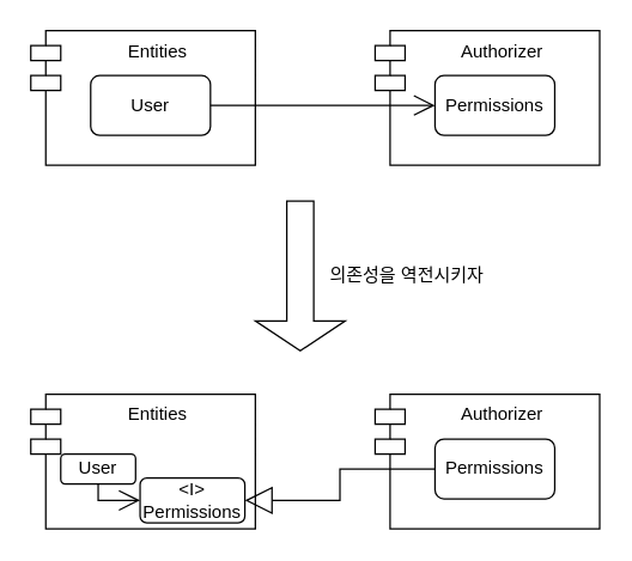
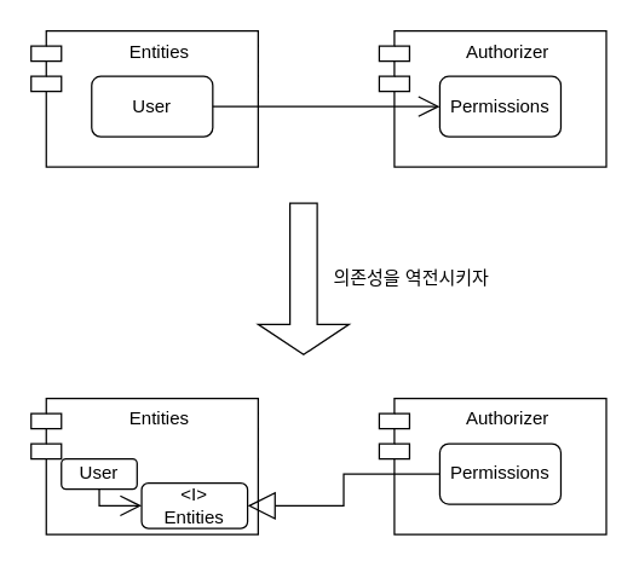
  <mxCell id="0" />
  <mxCell id="1" parent="0" />
  <mxCell id="2" value="Entities" style="shape=module;align=left;spacingLeft=20;align=center;verticalAlign=top;" vertex="1" parent="1"><mxGeometry x="20" y="20" width="150" height="90" as="geometry" /></mxCell>
  <mxCell id="3" value="User" style="rounded=1;whiteSpace=wrap;html=1;" vertex="1" parent="1"><mxGeometry x="60" y="50" width="80" height="40" as="geometry" /></mxCell>
  <mxCell id="4" value="Authorizer" style="shape=module;align=left;spacingLeft=20;align=center;verticalAlign=top;" vertex="1" parent="1"><mxGeometry x="250" y="20" width="150" height="90" as="geometry" /></mxCell>
  <mxCell id="5" value="Permissions" style="rounded=1;whiteSpace=wrap;html=1;" vertex="1" parent="1"><mxGeometry x="290" y="50" width="80" height="40" as="geometry" /></mxCell>
  <mxCell id="6" value="Entities" style="shape=module;align=left;spacingLeft=20;align=center;verticalAlign=top;" vertex="1" parent="1"><mxGeometry x="20" y="263" width="150" height="90" as="geometry" /></mxCell>
  <mxCell id="7" value="User" style="rounded=1;whiteSpace=wrap;html=1;" vertex="1" parent="1"><mxGeometry x="40" y="303" width="50" height="20" as="geometry" /></mxCell>
  <mxCell id="8" value="Authorizer" style="shape=module;align=left;spacingLeft=20;align=center;verticalAlign=top;" vertex="1" parent="1"><mxGeometry x="250" y="263" width="150" height="90" as="geometry" /></mxCell>
  <mxCell id="9" value="Permissions" style="rounded=1;whiteSpace=wrap;html=1;" vertex="1" parent="1"><mxGeometry x="290" y="293" width="80" height="40" as="geometry" /></mxCell>
- <mxCell id="10" value="&amp;lt;I&amp;gt;&lt;br&gt;Permissions" style="rounded=1;whiteSpace=wrap;html=1;" vertex="1" parent="1"><mxGeometry x="93" y="319" width="70" height="30" as="geometry" /></mxCell>
+ <mxCell id="10" value="&amp;lt;I&amp;gt;&lt;br&gt;Entities" style="rounded=1;whiteSpace=wrap;html=1;" vertex="1" parent="1"><mxGeometry x="93" y="319" width="70" height="30" as="geometry" /></mxCell>
  <mxCell id="11" value="" style="endArrow=open;endFill=1;endSize=12;html=1;rounded=0;edgeStyle=orthogonalEdgeStyle;exitX=0.5;exitY=1;exitDx=0;exitDy=0;entryX=0;entryY=0.5;entryDx=0;entryDy=0;" edge="1" parent="1" source="7" target="10"><mxGeometry width="160" relative="1" as="geometry"><mxPoint x="120" y="273" as="sourcePoint" /><mxPoint x="280" y="273" as="targetPoint" /></mxGeometry></mxCell>
  <mxCell id="12" value="" style="endArrow=block;endSize=16;endFill=0;html=1;rounded=0;edgeStyle=orthogonalEdgeStyle;entryX=1;entryY=0.5;entryDx=0;entryDy=0;exitX=0;exitY=0.5;exitDx=0;exitDy=0;" edge="1" parent="1" source="9" target="10"><mxGeometry width="160" relative="1" as="geometry"><mxPoint x="120" y="273" as="sourcePoint" /><mxPoint x="280" y="273" as="targetPoint" /></mxGeometry></mxCell>
  <mxCell id="13" value="" style="shape=singleArrow;direction=south;whiteSpace=wrap;html=1;" vertex="1" parent="1"><mxGeometry x="170" y="134" width="60" height="100" as="geometry" /></mxCell>
  <mxCell id="14" value="의존성을 역전시키자" style="text;html=1;align=center;verticalAlign=middle;resizable=0;points=[];autosize=1;strokeColor=none;" vertex="1" parent="1"><mxGeometry x="217" y="175" width="107" height="18" as="geometry" /></mxCell>
  <mxCell id="15" value="" style="endArrow=open;endFill=1;endSize=12;html=1;rounded=0;edgeStyle=orthogonalEdgeStyle;exitX=1;exitY=0.5;exitDx=0;exitDy=0;entryX=0;entryY=0.5;entryDx=0;entryDy=0;" edge="1" parent="1" source="3" target="5"><mxGeometry width="160" relative="1" as="geometry"><mxPoint x="118" y="230" as="sourcePoint" /><mxPoint x="278" y="230" as="targetPoint" /></mxGeometry></mxCell>
